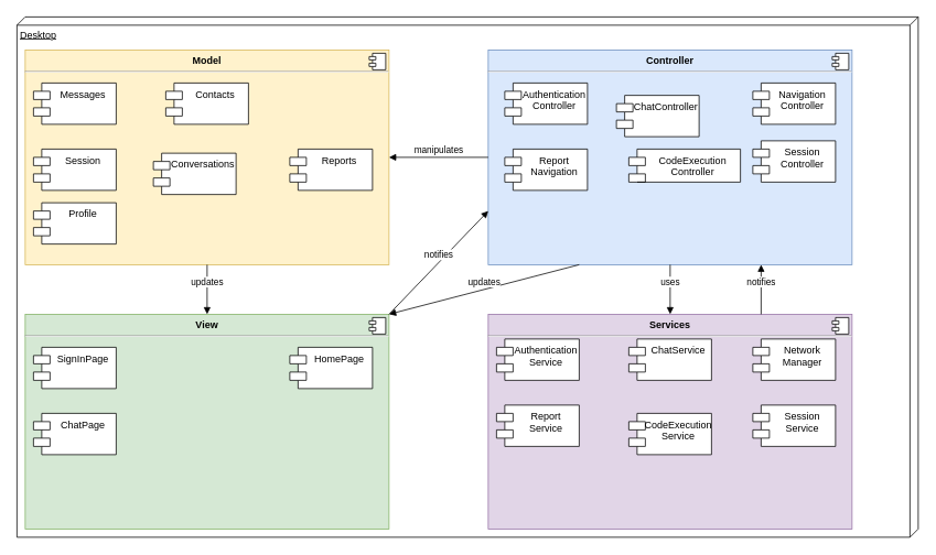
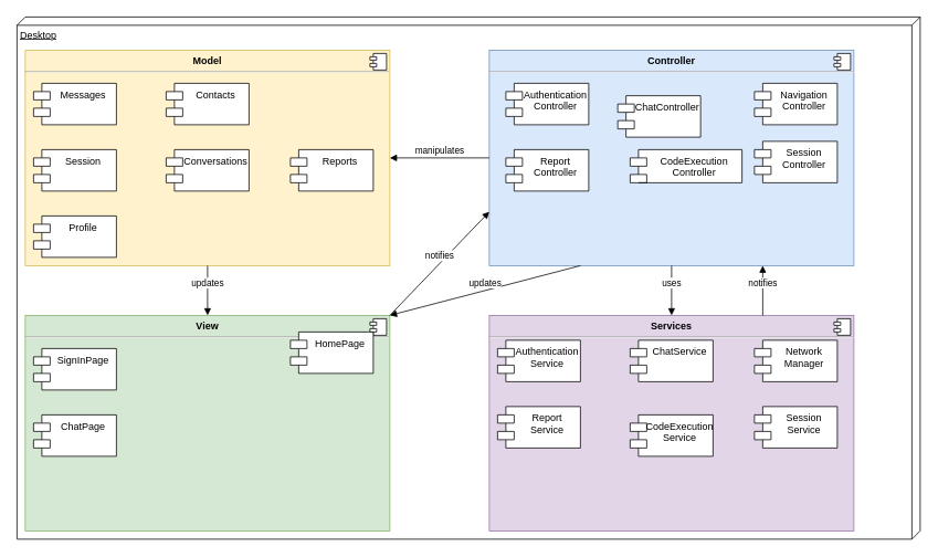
  <mxCell id="0" />
  <mxCell id="1" parent="0" />
  <mxCell id="2" value="Desktop" style="verticalAlign=top;align=left;spacingTop=8;spacingLeft=2;spacingRight=12;shape=cube;size=10;direction=south;fontStyle=4;html=1;" vertex="1" parent="1"><mxGeometry x="20" y="20" width="1090" height="630" as="geometry" /></mxCell>
  <mxCell id="3" value="&lt;p style=&quot;margin: 0px ; margin-top: 6px ; text-align: center&quot;&gt;&lt;b&gt;Model&lt;/b&gt;&lt;/p&gt;&lt;hr&gt;&lt;p style=&quot;margin: 0px ; margin-left: 8px&quot;&gt;&lt;br&gt;&lt;/p&gt;" style="align=left;overflow=fill;html=1;dropTarget=0;fillColor=#fff2cc;strokeColor=#d6b656;" vertex="1" parent="1"><mxGeometry x="30" y="60" width="440" height="260" as="geometry" /></mxCell>
  <mxCell id="4" value="" style="shape=component;jettyWidth=8;jettyHeight=4;" vertex="1" parent="3"><mxGeometry x="1" width="20" height="20" relative="1" as="geometry"><mxPoint x="-24" y="4" as="offset" /></mxGeometry></mxCell>
  <mxCell id="5" value="&lt;p style=&quot;margin: 0px ; margin-top: 6px ; text-align: center&quot;&gt;&lt;b&gt;Controller&lt;/b&gt;&lt;/p&gt;&lt;hr&gt;&lt;p style=&quot;margin: 0px ; margin-left: 8px&quot;&gt;&lt;br&gt;&lt;/p&gt;" style="align=left;overflow=fill;html=1;dropTarget=0;fillColor=#dae8fc;strokeColor=#6c8ebf;" vertex="1" parent="1"><mxGeometry x="590" y="60" width="440" height="260" as="geometry" /></mxCell>
  <mxCell id="6" value="" style="shape=component;jettyWidth=8;jettyHeight=4;" vertex="1" parent="5"><mxGeometry x="1" width="20" height="20" relative="1" as="geometry"><mxPoint x="-24" y="4" as="offset" /></mxGeometry></mxCell>
  <mxCell id="7" value="&lt;p style=&quot;margin: 0px ; margin-top: 6px ; text-align: center&quot;&gt;&lt;b&gt;View&lt;/b&gt;&lt;/p&gt;&lt;hr&gt;&lt;p style=&quot;margin: 0px ; margin-left: 8px&quot;&gt;&lt;br&gt;&lt;/p&gt;" style="align=left;overflow=fill;html=1;dropTarget=0;fillColor=#d5e8d4;strokeColor=#82b366;" vertex="1" parent="1"><mxGeometry x="30" y="380" width="440" height="260" as="geometry" /></mxCell>
  <mxCell id="8" value="" style="shape=component;jettyWidth=8;jettyHeight=4;" vertex="1" parent="7"><mxGeometry x="1" width="20" height="20" relative="1" as="geometry"><mxPoint x="-24" y="4" as="offset" /></mxGeometry></mxCell>
  <mxCell id="9" value="&lt;p style=&quot;margin: 0px ; margin-top: 6px ; text-align: center&quot;&gt;&lt;b&gt;Services&lt;/b&gt;&lt;/p&gt;&lt;hr&gt;&lt;p style=&quot;margin: 0px ; margin-left: 8px&quot;&gt;&lt;br&gt;&lt;/p&gt;" style="align=left;overflow=fill;html=1;dropTarget=0;fillColor=#e1d5e7;strokeColor=#9673a6;" vertex="1" parent="1"><mxGeometry x="590" y="380" width="440" height="260" as="geometry" /></mxCell>
  <mxCell id="10" value="" style="shape=component;jettyWidth=8;jettyHeight=4;" vertex="1" parent="9"><mxGeometry x="1" width="20" height="20" relative="1" as="geometry"><mxPoint x="-24" y="4" as="offset" /></mxGeometry></mxCell>
  <mxCell id="11" value="Messages" style="shape=module;align=left;spacingLeft=20;align=center;verticalAlign=top;" vertex="1" parent="1"><mxGeometry x="40" y="100" width="100" height="50" as="geometry" /></mxCell>
  <mxCell id="12" value="Contacts" style="shape=module;align=left;spacingLeft=20;align=center;verticalAlign=top;" vertex="1" parent="1"><mxGeometry x="200" y="100" width="100" height="50" as="geometry" /></mxCell>
- <mxCell id="13" value="Conversations" style="shape=module;align=left;spacingLeft=20;align=center;verticalAlign=top;" vertex="1" parent="1"><mxGeometry x="185" y="185" width="100" height="50" as="geometry" /></mxCell>
+ <mxCell id="13" value="Conversations" style="shape=module;align=left;spacingLeft=20;align=center;verticalAlign=top;" vertex="1" parent="1"><mxGeometry x="200" y="180" width="100" height="50" as="geometry" /></mxCell>
  <mxCell id="14" value="Session" style="shape=module;align=left;spacingLeft=20;align=center;verticalAlign=top;" vertex="1" parent="1"><mxGeometry x="40" y="180" width="100" height="50" as="geometry" /></mxCell>
  <mxCell id="15" value="updates" style="html=1;verticalAlign=bottom;endArrow=block;rounded=0;exitX=0.5;exitY=1;exitDx=0;exitDy=0;" edge="1" parent="1" source="3" target="7"><mxGeometry width="80" relative="1" as="geometry"><mxPoint x="390" y="410" as="sourcePoint" /><mxPoint x="470" y="410" as="targetPoint" /></mxGeometry></mxCell>
  <mxCell id="16" value="manipulates" style="html=1;verticalAlign=bottom;endArrow=block;rounded=0;exitX=0;exitY=0.5;exitDx=0;exitDy=0;entryX=1;entryY=0.5;entryDx=0;entryDy=0;" edge="1" parent="1" source="5" target="3"><mxGeometry width="80" relative="1" as="geometry"><mxPoint x="390" y="410" as="sourcePoint" /><mxPoint x="470" y="150" as="targetPoint" /></mxGeometry></mxCell>
  <mxCell id="17" value="uses" style="html=1;verticalAlign=bottom;endArrow=block;rounded=0;exitX=0.5;exitY=1;exitDx=0;exitDy=0;entryX=0.5;entryY=0;entryDx=0;entryDy=0;" edge="1" parent="1" source="5" target="9"><mxGeometry width="80" relative="1" as="geometry"><mxPoint x="390" y="410" as="sourcePoint" /><mxPoint x="470" y="410" as="targetPoint" /></mxGeometry></mxCell>
  <mxCell id="18" value="notifies" style="html=1;verticalAlign=bottom;endArrow=block;rounded=0;entryX=0;entryY=0.75;entryDx=0;entryDy=0;exitX=1;exitY=0;exitDx=0;exitDy=0;" edge="1" parent="1" source="7" target="5"><mxGeometry width="80" relative="1" as="geometry"><mxPoint x="390" y="410" as="sourcePoint" /><mxPoint x="470" y="410" as="targetPoint" /></mxGeometry></mxCell>
  <mxCell id="19" value="Network&#10;Manager" style="shape=module;align=left;spacingLeft=20;align=center;verticalAlign=top;" vertex="1" parent="1"><mxGeometry x="910" y="410" width="100" height="50" as="geometry" /></mxCell>
  <mxCell id="20" value="SignInPage" style="shape=module;align=left;spacingLeft=20;align=center;verticalAlign=top;" vertex="1" parent="1"><mxGeometry x="40" y="420" width="100" height="50" as="geometry" /></mxCell>
- <mxCell id="21" value="HomePage" style="shape=module;align=left;spacingLeft=20;align=center;verticalAlign=top;" vertex="1" parent="1"><mxGeometry x="350" y="420" width="100" height="50" as="geometry" /></mxCell>
+ <mxCell id="21" value="HomePage" style="shape=module;align=left;spacingLeft=20;align=center;verticalAlign=top;" vertex="1" parent="1"><mxGeometry x="350" y="400" width="100" height="50" as="geometry" /></mxCell>
  <mxCell id="22" value="ChatPage" style="shape=module;align=left;spacingLeft=20;align=center;verticalAlign=top;" vertex="1" parent="1"><mxGeometry x="40" y="500" width="100" height="50" as="geometry" /></mxCell>
  <mxCell id="23" value="Reports" style="shape=module;align=left;spacingLeft=20;align=center;verticalAlign=top;" vertex="1" parent="1"><mxGeometry x="350" y="180" width="100" height="50" as="geometry" /></mxCell>
- <mxCell id="24" value="Profile" style="shape=module;align=left;spacingLeft=20;align=center;verticalAlign=top;" vertex="1" parent="1"><mxGeometry x="40" y="245" width="100" height="50" as="geometry" /></mxCell>
+ <mxCell id="24" value="Profile" style="shape=module;align=left;spacingLeft=20;align=center;verticalAlign=top;" vertex="1" parent="1"><mxGeometry x="40" y="260" width="100" height="50" as="geometry" /></mxCell>
  <mxCell id="25" value="Authentication&#10;Service" style="shape=module;align=left;spacingLeft=20;align=center;verticalAlign=top;" vertex="1" parent="1"><mxGeometry x="600" y="410" width="100" height="50" as="geometry" /></mxCell>
  <mxCell id="26" value="ChatService" style="shape=module;align=left;spacingLeft=20;align=center;verticalAlign=top;" vertex="1" parent="1"><mxGeometry x="760" y="410" width="100" height="50" as="geometry" /></mxCell>
  <mxCell id="27" value="notifies" style="html=1;verticalAlign=bottom;endArrow=block;rounded=0;entryX=0.75;entryY=1;entryDx=0;entryDy=0;exitX=0.75;exitY=0;exitDx=0;exitDy=0;" edge="1" parent="1" source="9" target="5"><mxGeometry width="80" relative="1" as="geometry"><mxPoint x="390" y="410" as="sourcePoint" /><mxPoint x="470" y="410" as="targetPoint" /></mxGeometry></mxCell>
  <mxCell id="28" value="Authentication&#10;Controller" style="shape=module;align=left;spacingLeft=20;align=center;verticalAlign=top;" vertex="1" parent="1"><mxGeometry x="610" y="100" width="100" height="50" as="geometry" /></mxCell>
  <mxCell id="29" value="ChatController" style="shape=module;align=left;spacingLeft=20;align=center;verticalAlign=top;" vertex="1" parent="1"><mxGeometry x="745" y="115" width="100" height="50" as="geometry" /></mxCell>
  <mxCell id="30" value="Navigation&#10;Controller" style="shape=module;align=left;spacingLeft=20;align=center;verticalAlign=top;" vertex="1" parent="1"><mxGeometry x="910" y="100" width="100" height="50" as="geometry" /></mxCell>
  <mxCell id="31" value="updates" style="html=1;verticalAlign=bottom;endArrow=block;rounded=0;exitX=0.25;exitY=1;exitDx=0;exitDy=0;entryX=1;entryY=0;entryDx=0;entryDy=0;" edge="1" parent="1" source="5" target="7"><mxGeometry width="80" relative="1" as="geometry"><mxPoint x="390" y="410" as="sourcePoint" /><mxPoint x="470" y="410" as="targetPoint" /></mxGeometry></mxCell>
  <mxCell id="32" value="Report&#10;Service" style="shape=module;align=left;spacingLeft=20;align=center;verticalAlign=top;" vertex="1" parent="1"><mxGeometry x="600" y="490" width="100" height="50" as="geometry" /></mxCell>
  <mxCell id="33" value="CodeExecution&#10;Service" style="shape=module;align=left;spacingLeft=20;align=center;verticalAlign=top;" vertex="1" parent="1"><mxGeometry x="760" y="500" width="100" height="50" as="geometry" /></mxCell>
- <mxCell id="34" value="Report&#10;Navigation" style="shape=module;align=left;spacingLeft=20;align=center;verticalAlign=top;" vertex="1" parent="1"><mxGeometry x="610" y="180" width="100" height="50" as="geometry" /></mxCell>
+ <mxCell id="34" value="Report&#10;Controller" style="shape=module;align=left;spacingLeft=20;align=center;verticalAlign=top;" vertex="1" parent="1"><mxGeometry x="610" y="180" width="100" height="50" as="geometry" /></mxCell>
  <mxCell id="35" value="CodeExecution&#10;Controller" style="shape=module;align=left;spacingLeft=20;align=center;verticalAlign=top;" vertex="1" parent="1"><mxGeometry x="760" y="180" width="135" height="40" as="geometry" /></mxCell>
  <mxCell id="36" value="Session&#10;Controller" style="shape=module;align=left;spacingLeft=20;align=center;verticalAlign=top;" vertex="1" parent="1"><mxGeometry x="910" y="170" width="100" height="50" as="geometry" /></mxCell>
  <mxCell id="37" value="Session&#10;Service" style="shape=module;align=left;spacingLeft=20;align=center;verticalAlign=top;" vertex="1" parent="1"><mxGeometry x="910" y="490" width="100" height="50" as="geometry" /></mxCell>
